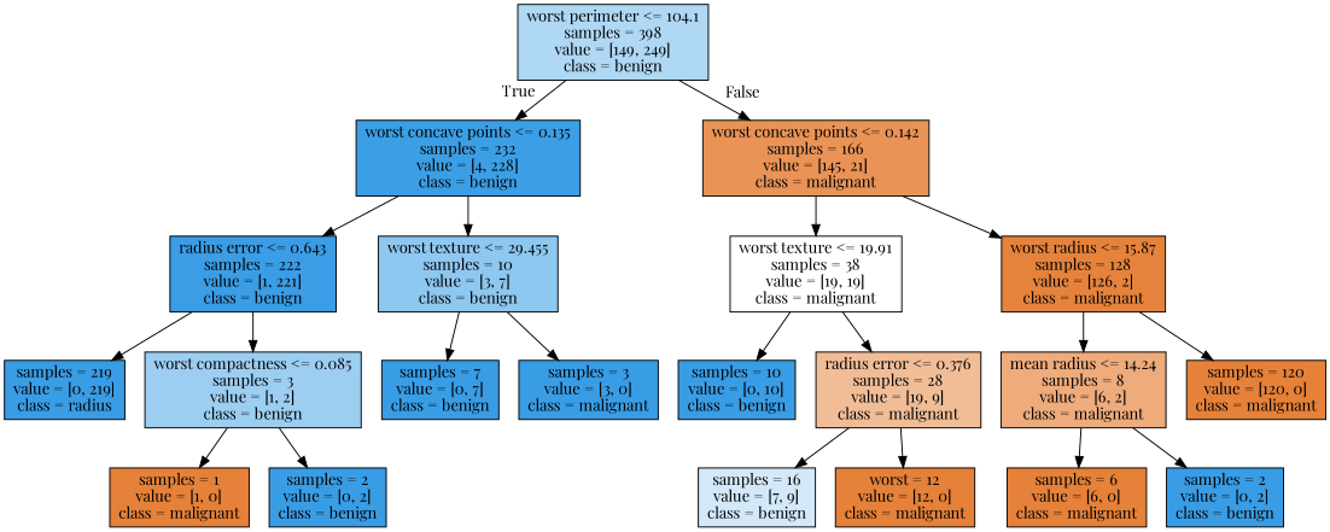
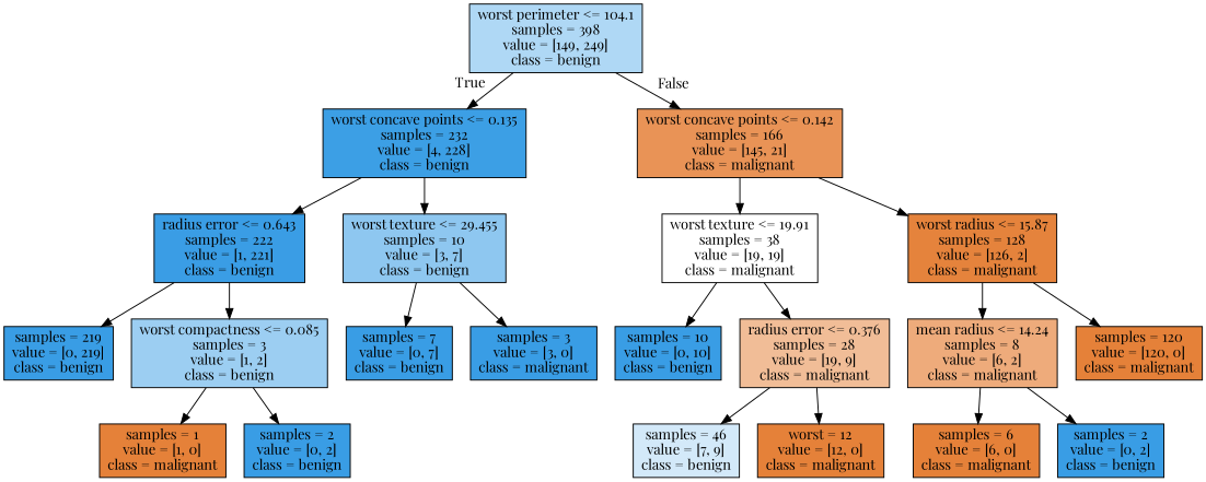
  digraph {
    fontname="Playfair Display"
    node [color=black fillcolor="#399de5" fontname="Playfair Display" shape=box style=filled]
    edge [fontname="Playfair Display"]
    n1 [fillcolor="#afd8f5" label="worst perimeter <= 104.1\nsamples = 398\nvalue = [149, 249]\nclass = benign"]
    n2 [fillcolor="#3c9fe5" label="worst concave points <= 0.135\nsamples = 232\nvalue = [4, 228]\nclass = benign"]
    n3 [fillcolor="#e99356" label="worst concave points <= 0.142\nsamples = 166\nvalue = [145, 21]\nclass = malignant"]
    n4 [fillcolor="#3a9de5" label="radius error <= 0.643\nsamples = 222\nvalue = [1, 221]\nclass = benign"]
    n5 [fillcolor="#8ec7f0" label="worst texture <= 29.455\nsamples = 10\nvalue = [3, 7]\nclass = benign"]
    n6 [fillcolor="#ffffff" label="worst texture <= 19.91\nsamples = 38\nvalue = [19, 19]\nclass = malignant"]
    n7 [fillcolor="#e5833c" label="worst radius <= 15.87\nsamples = 128\nvalue = [126, 2]\nclass = malignant"]
-   n8 [label="samples = 219\nvalue = [0, 219]\nclass = radius"]
+   n8 [label="samples = 219\nvalue = [0, 219]\nclass = benign"]
    n9 [fillcolor="#9ccef2" label="worst compactness <= 0.085\nsamples = 3\nvalue = [1, 2]\nclass = benign"]
    n10 [label="samples = 7\nvalue = [0, 7]\nclass = benign"]
    n11 [label="samples = 3\nvalue = [3, 0]\nclass = malignant"]
    n12 [fillcolor="#e58139" label="samples = 1\nvalue = [1, 0]\nclass = malignant"]
    n13 [label="samples = 2\nvalue = [0, 2]\nclass = benign"]
    n14 [label="samples = 10\nvalue = [0, 10]\nclass = benign"]
    n15 [fillcolor="#f1bd97" label="radius error <= 0.376\nsamples = 28\nvalue = [19, 9]\nclass = malignant"]
    n16 [fillcolor="#eeab7b" label="mean radius <= 14.24\nsamples = 8\nvalue = [6, 2]\nclass = malignant"]
    n17 [fillcolor="#e58139" label="samples = 120\nvalue = [120, 0]\nclass = malignant"]
-   n18 [fillcolor="#d3e9f9" label="samples = 16\nvalue = [7, 9]\nclass = benign"]
+   n18 [fillcolor="#d3e9f9" label="samples = 46\nvalue = [7, 9]\nclass = benign"]
    n19 [fillcolor="#e58139" label="worst = 12\nvalue = [12, 0]\nclass = malignant"]
    n20 [fillcolor="#e58139" label="samples = 6\nvalue = [6, 0]\nclass = malignant"]
    n21 [label="samples = 2\nvalue = [0, 2]\nclass = benign"]
    n1 -> n2 [headlabel=True labelangle=45 labeldistance=2.5]
    n1 -> n3 [headlabel=False labelangle=-45 labeldistance=2.5]
    n2 -> n4
    n2 -> n5
    n3 -> n6
    n3 -> n7
    n4 -> n8
    n4 -> n9
    n5 -> n10
    n5 -> n11
    n6 -> n14
    n6 -> n15
    n7 -> n16
    n7 -> n17
    n9 -> n12
    n9 -> n13
    n15 -> n18
    n15 -> n19
    n16 -> n20
    n16 -> n21
  }
